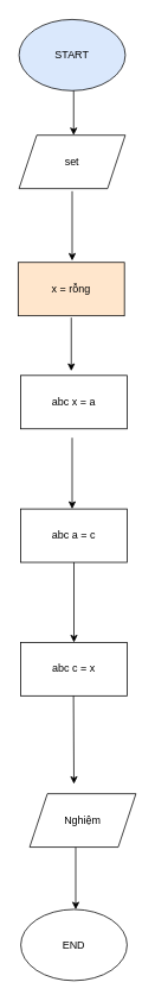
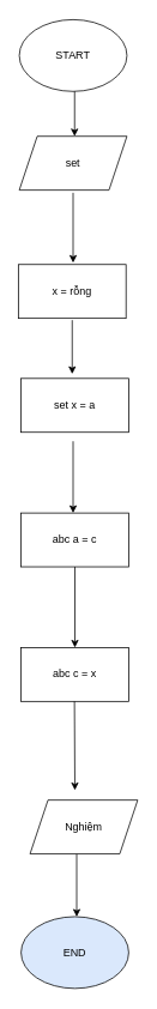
  <mxCell id="0" />
  <mxCell id="1" parent="0" />
- <mxCell id="2" value="START" style="ellipse;whiteSpace=wrap;html=1;fillColor=#dae8fc;" parent="1" vertex="1"><mxGeometry x="21" y="20" width="120" height="80" as="geometry" /></mxCell>
+ <mxCell id="2" value="START" style="ellipse;whiteSpace=wrap;html=1;" parent="1" vertex="1"><mxGeometry x="21" y="20" width="120" height="80" as="geometry" /></mxCell>
  <mxCell id="3" value="" style="endArrow=classic;html=1;rounded=0;" parent="1" edge="1"><mxGeometry width="50" height="50" relative="1" as="geometry"><mxPoint x="82.66" y="100" as="sourcePoint" /><mxPoint x="82.66" y="150" as="targetPoint" /></mxGeometry></mxCell>
  <mxCell id="4" value="set" style="shape=parallelogram;perimeter=parallelogramPerimeter;whiteSpace=wrap;html=1;fixedSize=1;" parent="1" vertex="1"><mxGeometry x="21" y="150" width="120" height="60" as="geometry" /></mxCell>
  <mxCell id="5" value="" style="endArrow=classic;html=1;rounded=0;entryX=0.25;entryY=1;entryDx=0;entryDy=0;" parent="1" edge="1"><mxGeometry width="50" height="50" relative="1" as="geometry"><mxPoint x="81" y="213" as="sourcePoint" /><mxPoint x="81" y="291" as="targetPoint" /></mxGeometry></mxCell>
  <mxCell id="6" value="" style="endArrow=classic;html=1;rounded=0;" parent="1" edge="1"><mxGeometry width="50" height="50" relative="1" as="geometry"><mxPoint x="80" y="355" as="sourcePoint" /><mxPoint x="80" y="415" as="targetPoint" /></mxGeometry></mxCell>
- <mxCell id="7" value="END" style="ellipse;whiteSpace=wrap;html=1;" parent="1" vertex="1"><mxGeometry x="23" y="1020" width="120" height="80" as="geometry" /></mxCell>
- <mxCell id="8" value="x = rỗng" style="rounded=0;whiteSpace=wrap;html=1;fillColor=#ffe6cc;" vertex="1" parent="1"><mxGeometry x="20" y="293" width="120" height="60" as="geometry" /></mxCell>
+ <mxCell id="7" value="END" style="ellipse;whiteSpace=wrap;html=1;fillColor=#dae8fc;" parent="1" vertex="1"><mxGeometry x="23" y="1020" width="120" height="80" as="geometry" /></mxCell>
+ <mxCell id="8" value="x = rỗng" style="rounded=0;whiteSpace=wrap;html=1;" vertex="1" parent="1"><mxGeometry x="20" y="293" width="120" height="60" as="geometry" /></mxCell>
  <mxCell id="9" value="abc a = c" style="rounded=0;whiteSpace=wrap;html=1;" vertex="1" parent="1"><mxGeometry x="23" y="570" width="120" height="60" as="geometry" /></mxCell>
  <mxCell id="10" value="" style="endArrow=classic;html=1;rounded=0;" edge="1" parent="1"><mxGeometry width="50" height="50" relative="1" as="geometry"><mxPoint x="81" y="490" as="sourcePoint" /><mxPoint x="81" y="570" as="targetPoint" /></mxGeometry></mxCell>
  <mxCell id="11" value="" style="endArrow=classic;html=1;rounded=0;exitX=0.5;exitY=1;exitDx=0;exitDy=0;" edge="1" parent="1" source="9"><mxGeometry width="50" height="50" relative="1" as="geometry"><mxPoint x="82" y="767" as="sourcePoint" /><mxPoint x="83" y="720" as="targetPoint" /></mxGeometry></mxCell>
  <mxCell id="12" value="" style="endArrow=classic;html=1;rounded=0;" edge="1" parent="1"><mxGeometry width="50" height="50" relative="1" as="geometry"><mxPoint x="85" y="950" as="sourcePoint" /><mxPoint x="85" y="1020" as="targetPoint" /></mxGeometry></mxCell>
  <mxCell id="13" value="abc c = x" style="rounded=0;whiteSpace=wrap;html=1;" vertex="1" parent="1"><mxGeometry x="23" y="720" width="120" height="60" as="geometry" /></mxCell>
- <mxCell id="14" value="abc x = a" style="rounded=0;whiteSpace=wrap;html=1;" vertex="1" parent="1"><mxGeometry x="23" y="420" width="120" height="60" as="geometry" /></mxCell>
+ <mxCell id="14" value="set x = a" style="rounded=0;whiteSpace=wrap;html=1;" vertex="1" parent="1"><mxGeometry x="23" y="420" width="120" height="60" as="geometry" /></mxCell>
  <mxCell id="15" value="Nghiệm" style="shape=parallelogram;perimeter=parallelogramPerimeter;whiteSpace=wrap;html=1;fixedSize=1;" vertex="1" parent="1"><mxGeometry x="33" y="890" width="120" height="60" as="geometry" /></mxCell>
  <mxCell id="16" value="" style="endArrow=classic;html=1;rounded=0;" edge="1" parent="1"><mxGeometry width="50" height="50" relative="1" as="geometry"><mxPoint x="82.5" y="780" as="sourcePoint" /><mxPoint x="83" y="879" as="targetPoint" /></mxGeometry></mxCell>
